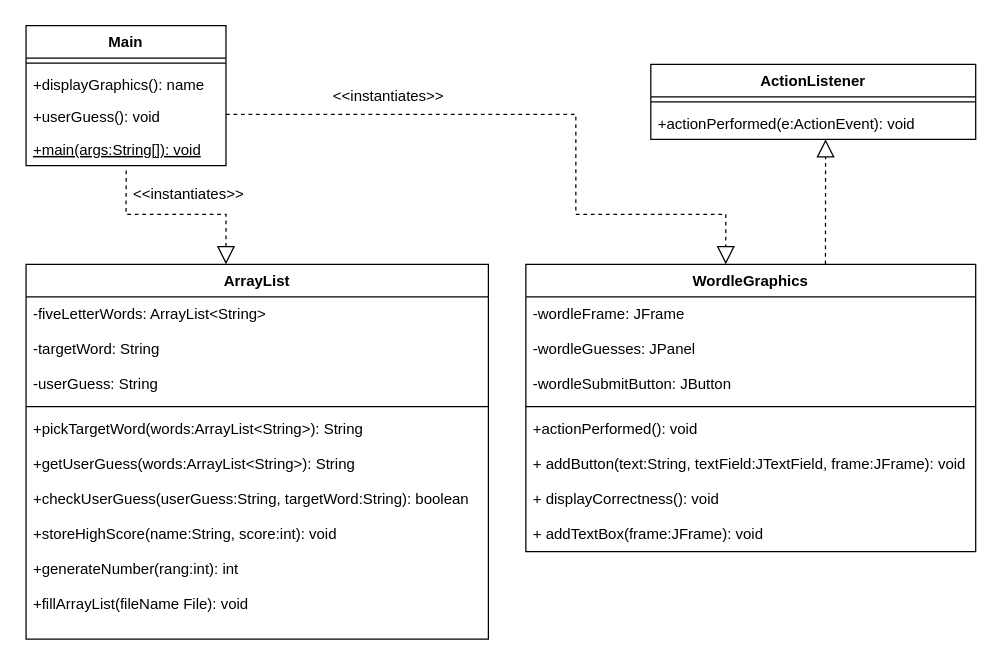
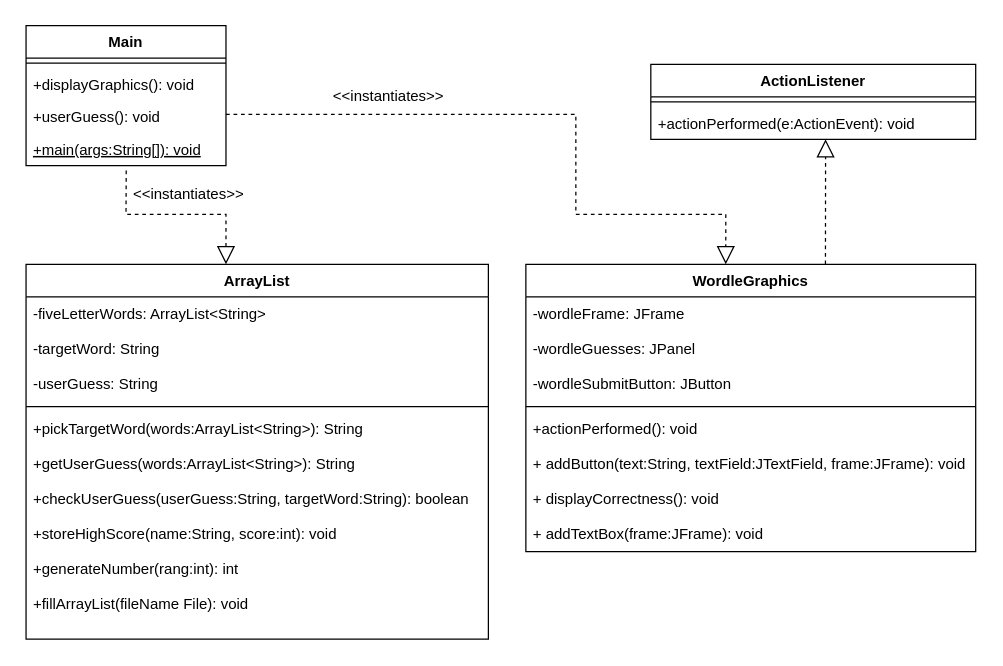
  <mxCell id="0" />
  <mxCell id="1" parent="0" />
  <mxCell id="2" value="Main" style="swimlane;fontStyle=1;align=center;verticalAlign=top;childLayout=stackLayout;horizontal=1;startSize=26;horizontalStack=0;resizeParent=1;resizeParentMax=0;resizeLast=0;collapsible=1;marginBottom=0;" parent="1" vertex="1"><mxGeometry x="20" y="20" width="160" height="112" as="geometry" /></mxCell>
  <mxCell id="3" value="" style="line;strokeWidth=1;fillColor=none;align=left;verticalAlign=middle;spacingTop=-1;spacingLeft=3;spacingRight=3;rotatable=0;labelPosition=right;points=[];portConstraint=eastwest;strokeColor=inherit;" parent="2" vertex="1"><mxGeometry y="26" width="160" height="8" as="geometry" /></mxCell>
- <mxCell id="4" value="+displayGraphics(): name" style="text;strokeColor=none;fillColor=none;align=left;verticalAlign=top;spacingLeft=4;spacingRight=4;overflow=hidden;rotatable=0;points=[[0,0.5],[1,0.5]];portConstraint=eastwest;" parent="2" vertex="1"><mxGeometry y="34" width="160" height="26" as="geometry" /></mxCell>
+ <mxCell id="4" value="+displayGraphics(): void" style="text;strokeColor=none;fillColor=none;align=left;verticalAlign=top;spacingLeft=4;spacingRight=4;overflow=hidden;rotatable=0;points=[[0,0.5],[1,0.5]];portConstraint=eastwest;" parent="2" vertex="1"><mxGeometry y="34" width="160" height="26" as="geometry" /></mxCell>
  <mxCell id="5" value="+userGuess(): void" style="text;strokeColor=none;fillColor=none;align=left;verticalAlign=top;spacingLeft=4;spacingRight=4;overflow=hidden;rotatable=0;points=[[0,0.5],[1,0.5]];portConstraint=eastwest;" parent="2" vertex="1"><mxGeometry y="60" width="160" height="26" as="geometry" /></mxCell>
  <mxCell id="6" value="+main(args:String[]): void" style="text;strokeColor=none;fillColor=none;align=left;verticalAlign=top;spacingLeft=4;spacingRight=4;overflow=hidden;rotatable=0;points=[[0,0.5],[1,0.5]];portConstraint=eastwest;fontStyle=4" parent="2" vertex="1"><mxGeometry y="86" width="160" height="26" as="geometry" /></mxCell>
  <mxCell id="7" value="WordleGraphics" style="swimlane;fontStyle=1;align=center;verticalAlign=top;childLayout=stackLayout;horizontal=1;startSize=26;horizontalStack=0;resizeParent=1;resizeParentMax=0;resizeLast=0;collapsible=1;marginBottom=0;" vertex="1" parent="1"><mxGeometry x="420" y="211" width="360" height="230" as="geometry" /></mxCell>
  <mxCell id="8" value="-wordleFrame: JFrame&#10;&#10;-wordleGuesses: JPanel&#10;&#10;-wordleSubmitButton: JButton&#10;" style="text;strokeColor=none;fillColor=none;align=left;verticalAlign=top;spacingLeft=4;spacingRight=4;overflow=hidden;rotatable=0;points=[[0,0.5],[1,0.5]];portConstraint=eastwest;" vertex="1" parent="7"><mxGeometry y="26" width="360" height="84" as="geometry" /></mxCell>
  <mxCell id="9" value="" style="line;strokeWidth=1;fillColor=none;align=left;verticalAlign=middle;spacingTop=-1;spacingLeft=3;spacingRight=3;rotatable=0;labelPosition=right;points=[];portConstraint=eastwest;" vertex="1" parent="7"><mxGeometry y="110" width="360" height="8" as="geometry" /></mxCell>
  <mxCell id="10" value="+actionPerformed(): void&#10;&#10;+ addButton(text:String, textField:JTextField, frame:JFrame): void&#10;&#10;+ displayCorrectness(): void&#10;&#10;+ addTextBox(frame:JFrame): void&#10;&#10;" style="text;strokeColor=none;fillColor=none;align=left;verticalAlign=top;spacingLeft=4;spacingRight=4;overflow=hidden;rotatable=0;points=[[0,0.5],[1,0.5]];portConstraint=eastwest;" vertex="1" parent="7"><mxGeometry y="118" width="360" height="112" as="geometry" /></mxCell>
  <mxCell id="11" value="ArrayList" style="swimlane;fontStyle=1;align=center;verticalAlign=top;childLayout=stackLayout;horizontal=1;startSize=26;horizontalStack=0;resizeParent=1;resizeParentMax=0;resizeLast=0;collapsible=1;marginBottom=0;" vertex="1" parent="1"><mxGeometry x="20" y="211" width="370" height="300" as="geometry" /></mxCell>
  <mxCell id="12" value="-fiveLetterWords: ArrayList&lt;String&gt;&#10;&#10;-targetWord: String&#10;&#10;-userGuess: String&#10;" style="text;strokeColor=none;fillColor=none;align=left;verticalAlign=top;spacingLeft=4;spacingRight=4;overflow=hidden;rotatable=0;points=[[0,0.5],[1,0.5]];portConstraint=eastwest;" vertex="1" parent="11"><mxGeometry y="26" width="370" height="84" as="geometry" /></mxCell>
  <mxCell id="13" value="" style="line;strokeWidth=1;fillColor=none;align=left;verticalAlign=middle;spacingTop=-1;spacingLeft=3;spacingRight=3;rotatable=0;labelPosition=right;points=[];portConstraint=eastwest;" vertex="1" parent="11"><mxGeometry y="110" width="370" height="8" as="geometry" /></mxCell>
  <mxCell id="14" value="+pickTargetWord(words:ArrayList&lt;String&gt;): String&#10;&#10;+getUserGuess(words:ArrayList&lt;String&gt;): String&#10;&#10;+checkUserGuess(userGuess:String, targetWord:String): boolean&#10;&#10;+storeHighScore(name:String, score:int): void&#10;&#10;+generateNumber(rang:int): int&#10;&#10;+fillArrayList(fileName File): void&#10;" style="text;strokeColor=none;fillColor=none;align=left;verticalAlign=top;spacingLeft=4;spacingRight=4;overflow=hidden;rotatable=0;points=[[0,0.5],[1,0.5]];portConstraint=eastwest;" vertex="1" parent="11"><mxGeometry y="118" width="370" height="182" as="geometry" /></mxCell>
  <mxCell id="15" value="ActionListener" style="swimlane;fontStyle=1;align=center;verticalAlign=top;childLayout=stackLayout;horizontal=1;startSize=26;horizontalStack=0;resizeParent=1;resizeParentMax=0;resizeLast=0;collapsible=1;marginBottom=0;" vertex="1" parent="1"><mxGeometry x="520" y="51" width="260" height="60" as="geometry" /></mxCell>
  <mxCell id="16" value="" style="line;strokeWidth=1;fillColor=none;align=left;verticalAlign=middle;spacingTop=-1;spacingLeft=3;spacingRight=3;rotatable=0;labelPosition=right;points=[];portConstraint=eastwest;" vertex="1" parent="15"><mxGeometry y="26" width="260" height="8" as="geometry" /></mxCell>
  <mxCell id="17" value="+actionPerformed(e:ActionEvent): void" style="text;strokeColor=none;fillColor=none;align=left;verticalAlign=top;spacingLeft=4;spacingRight=4;overflow=hidden;rotatable=0;points=[[0,0.5],[1,0.5]];portConstraint=eastwest;" vertex="1" parent="15"><mxGeometry y="34" width="260" height="26" as="geometry" /></mxCell>
  <mxCell id="18" value="" style="endArrow=block;dashed=1;endFill=0;endSize=12;html=1;rounded=0;exitX=0.501;exitY=1.154;exitDx=0;exitDy=0;exitPerimeter=0;" edge="1" parent="1" source="6"><mxGeometry width="160" relative="1" as="geometry"><mxPoint x="100" y="151" as="sourcePoint" /><mxPoint x="180" y="211" as="targetPoint" /><Array as="points"><mxPoint x="100" y="171" /><mxPoint x="180" y="171" /></Array></mxGeometry></mxCell>
  <mxCell id="19" value="" style="endArrow=block;dashed=1;endFill=0;endSize=12;html=1;rounded=0;" edge="1" parent="1"><mxGeometry width="160" relative="1" as="geometry"><mxPoint x="180" y="91" as="sourcePoint" /><mxPoint x="580" y="211" as="targetPoint" /><Array as="points"><mxPoint x="460" y="91" /><mxPoint x="460" y="171" /><mxPoint x="580" y="171" /></Array></mxGeometry></mxCell>
  <mxCell id="20" value="&lt;&lt;instantiates&gt;&gt;" style="text;strokeColor=none;fillColor=none;align=left;verticalAlign=top;spacingLeft=4;spacingRight=4;overflow=hidden;rotatable=0;points=[[0,0.5],[1,0.5]];portConstraint=eastwest;" vertex="1" parent="1"><mxGeometry x="260" y="63" width="100" height="26" as="geometry" /></mxCell>
  <mxCell id="21" value="&lt;&lt;instantiates&gt;&gt;" style="text;strokeColor=none;fillColor=none;align=left;verticalAlign=top;spacingLeft=4;spacingRight=4;overflow=hidden;rotatable=0;points=[[0,0.5],[1,0.5]];portConstraint=eastwest;" vertex="1" parent="1"><mxGeometry x="100" y="141" width="100" height="26" as="geometry" /></mxCell>
  <mxCell id="22" value="" style="endArrow=block;dashed=1;endFill=0;endSize=12;html=1;rounded=0;exitX=0.666;exitY=0;exitDx=0;exitDy=0;exitPerimeter=0;entryX=0.538;entryY=1;entryDx=0;entryDy=0;entryPerimeter=0;" edge="1" parent="1" source="7" target="17"><mxGeometry width="160" relative="1" as="geometry"><mxPoint x="640" y="201" as="sourcePoint" /><mxPoint x="660" y="121" as="targetPoint" /></mxGeometry></mxCell>
